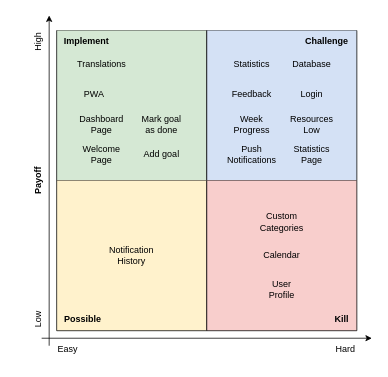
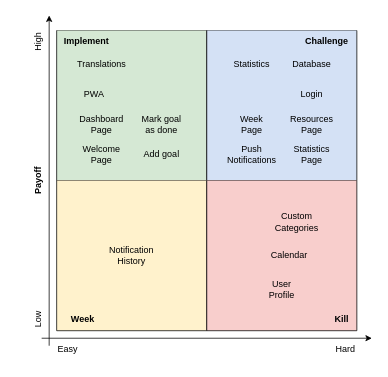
  <mxCell id="0" />
  <mxCell id="1" parent="0" />
  <mxCell id="2" value="" style="swimlane;startSize=0;swimlaneFillColor=#D5E8D4;" vertex="1" parent="1"><mxGeometry x="75" y="40" width="200" height="200" as="geometry"><mxRectangle x="120" y="120" width="50" height="40" as="alternateBounds" /></mxGeometry></mxCell>
  <mxCell id="3" value="&lt;b&gt;Implement&lt;/b&gt;" style="text;html=1;align=center;verticalAlign=middle;whiteSpace=wrap;rounded=0;" vertex="1" parent="2"><mxGeometry width="80" height="30" as="geometry" /></mxCell>
  <mxCell id="4" value="Dashboard Page" style="text;html=1;align=center;verticalAlign=middle;whiteSpace=wrap;rounded=0;" vertex="1" parent="2"><mxGeometry x="30" y="110" width="60" height="30" as="geometry" /></mxCell>
  <mxCell id="5" value="Add goal" style="text;html=1;align=center;verticalAlign=middle;whiteSpace=wrap;rounded=0;" vertex="1" parent="2"><mxGeometry x="110" y="150" width="60" height="30" as="geometry" /></mxCell>
  <mxCell id="6" value="Mark goal as done" style="text;html=1;align=center;verticalAlign=middle;whiteSpace=wrap;rounded=0;" vertex="1" parent="2"><mxGeometry x="110" y="110" width="60" height="30" as="geometry" /></mxCell>
  <mxCell id="7" value="PWA" style="text;html=1;align=center;verticalAlign=middle;whiteSpace=wrap;rounded=0;" vertex="1" parent="2"><mxGeometry x="20" y="70" width="60" height="30" as="geometry" /></mxCell>
  <mxCell id="8" value="Welcome Page" style="text;html=1;align=center;verticalAlign=middle;whiteSpace=wrap;rounded=0;" vertex="1" parent="2"><mxGeometry x="30" y="150" width="60" height="30" as="geometry" /></mxCell>
  <mxCell id="9" value="Translations" style="text;html=1;align=center;verticalAlign=middle;whiteSpace=wrap;rounded=0;" vertex="1" parent="2"><mxGeometry x="30" y="30" width="60" height="30" as="geometry" /></mxCell>
  <mxCell id="10" value="" style="swimlane;startSize=0;swimlaneFillColor=#D4E1F5;" vertex="1" parent="1"><mxGeometry x="275" y="40" width="200" height="200" as="geometry"><mxRectangle x="90" y="50" width="50" height="40" as="alternateBounds" /></mxGeometry></mxCell>
  <mxCell id="11" value="Push Notifications" style="text;html=1;align=center;verticalAlign=middle;whiteSpace=wrap;rounded=0;" vertex="1" parent="10"><mxGeometry x="30" y="150" width="60" height="30" as="geometry" /></mxCell>
- <mxCell id="12" value="&lt;div&gt;Week&lt;/div&gt;Progress" style="text;html=1;align=center;verticalAlign=middle;whiteSpace=wrap;rounded=0;" vertex="1" parent="10"><mxGeometry x="30" y="110" width="60" height="30" as="geometry" /></mxCell>
+ <mxCell id="12" value="&lt;div&gt;Week&lt;/div&gt;Page" style="text;html=1;align=center;verticalAlign=middle;whiteSpace=wrap;rounded=0;" vertex="1" parent="10"><mxGeometry x="30" y="110" width="60" height="30" as="geometry" /></mxCell>
  <mxCell id="13" value="Statistics Page" style="text;html=1;align=center;verticalAlign=middle;whiteSpace=wrap;rounded=0;" vertex="1" parent="10"><mxGeometry x="110" y="150" width="60" height="30" as="geometry" /></mxCell>
- <mxCell id="14" value="Resources Low" style="text;html=1;align=center;verticalAlign=middle;whiteSpace=wrap;rounded=0;" vertex="1" parent="10"><mxGeometry x="110" y="110" width="60" height="30" as="geometry" /></mxCell>
- <mxCell id="15" value="Feedback" style="text;html=1;align=center;verticalAlign=middle;whiteSpace=wrap;rounded=0;" vertex="1" parent="10"><mxGeometry x="30" y="70" width="60" height="30" as="geometry" /></mxCell>
+ <mxCell id="14" value="Resources Page" style="text;html=1;align=center;verticalAlign=middle;whiteSpace=wrap;rounded=0;" vertex="1" parent="10"><mxGeometry x="110" y="110" width="60" height="30" as="geometry" /></mxCell>
  <mxCell id="16" value="Login" style="text;html=1;align=center;verticalAlign=middle;whiteSpace=wrap;rounded=0;" vertex="1" parent="10"><mxGeometry x="110" y="70" width="60" height="30" as="geometry" /></mxCell>
  <mxCell id="17" value="Statistics" style="text;html=1;align=center;verticalAlign=middle;whiteSpace=wrap;rounded=0;" vertex="1" parent="10"><mxGeometry x="30" y="30" width="60" height="30" as="geometry" /></mxCell>
  <mxCell id="18" value="Database" style="text;html=1;align=center;verticalAlign=middle;whiteSpace=wrap;rounded=0;" vertex="1" parent="10"><mxGeometry x="110" y="30" width="60" height="30" as="geometry" /></mxCell>
  <mxCell id="19" value="&lt;b&gt;Challenge&lt;/b&gt;" style="text;html=1;align=center;verticalAlign=middle;whiteSpace=wrap;rounded=0;" vertex="1" parent="10"><mxGeometry x="120" width="80" height="30" as="geometry" /></mxCell>
  <mxCell id="20" value="" style="swimlane;startSize=0;swimlaneFillColor=#FFF2CC;" vertex="1" parent="1"><mxGeometry x="75" y="240" width="200" height="200" as="geometry" /></mxCell>
- <mxCell id="21" value="&lt;b&gt;Possible&lt;/b&gt;" style="text;html=1;align=center;verticalAlign=middle;whiteSpace=wrap;rounded=0;" vertex="1" parent="20"><mxGeometry y="170" width="70" height="30" as="geometry" /></mxCell>
+ <mxCell id="21" value="&lt;b&gt;Week&lt;/b&gt;" style="text;html=1;align=center;verticalAlign=middle;whiteSpace=wrap;rounded=0;" vertex="1" parent="20"><mxGeometry y="170" width="70" height="30" as="geometry" /></mxCell>
  <mxCell id="22" value="Notification History" style="text;html=1;align=center;verticalAlign=middle;whiteSpace=wrap;rounded=0;" vertex="1" parent="20"><mxGeometry x="70" y="85" width="60" height="30" as="geometry" /></mxCell>
  <mxCell id="23" value="" style="swimlane;startSize=0;swimlaneFillColor=#F8CECC;" vertex="1" parent="1"><mxGeometry x="275" y="240" width="200" height="200" as="geometry" /></mxCell>
- <mxCell id="24" value="Calendar" style="text;html=1;align=center;verticalAlign=middle;whiteSpace=wrap;rounded=0;" vertex="1" parent="23"><mxGeometry x="70" y="85" width="60" height="30" as="geometry" /></mxCell>
- <mxCell id="25" value="Custom Categories" style="text;html=1;align=center;verticalAlign=middle;whiteSpace=wrap;rounded=0;" vertex="1" parent="23"><mxGeometry x="70" y="40" width="60" height="30" as="geometry" /></mxCell>
+ <mxCell id="24" value="Calendar" style="text;html=1;align=center;verticalAlign=middle;whiteSpace=wrap;rounded=0;" vertex="1" parent="23"><mxGeometry x="80" y="85" width="60" height="30" as="geometry" /></mxCell>
+ <mxCell id="25" value="Custom Categories" style="text;html=1;align=center;verticalAlign=middle;whiteSpace=wrap;rounded=0;" vertex="1" parent="23"><mxGeometry x="90" y="40" width="60" height="30" as="geometry" /></mxCell>
  <mxCell id="26" value="User Profile" style="text;html=1;align=center;verticalAlign=middle;whiteSpace=wrap;rounded=0;" vertex="1" parent="23"><mxGeometry x="70" y="130" width="60" height="30" as="geometry" /></mxCell>
  <mxCell id="27" value="&lt;b&gt;Kill&lt;/b&gt;" style="text;html=1;align=center;verticalAlign=middle;whiteSpace=wrap;rounded=0;" vertex="1" parent="23"><mxGeometry x="160" y="170" width="40" height="30" as="geometry" /></mxCell>
  <mxCell id="28" value="" style="endArrow=classic;html=1;rounded=0;" edge="1" parent="1"><mxGeometry width="50" height="50" relative="1" as="geometry"><mxPoint x="55" y="450" as="sourcePoint" /><mxPoint x="495" y="450" as="targetPoint" /></mxGeometry></mxCell>
  <mxCell id="29" value="" style="endArrow=classic;html=1;rounded=0;" edge="1" parent="1"><mxGeometry width="50" height="50" relative="1" as="geometry"><mxPoint x="65" y="460" as="sourcePoint" /><mxPoint x="65" y="20" as="targetPoint" /></mxGeometry></mxCell>
  <mxCell id="30" value="Easy" style="text;html=1;align=center;verticalAlign=middle;whiteSpace=wrap;rounded=0;" vertex="1" parent="1"><mxGeometry x="65" y="450" width="50" height="30" as="geometry" /></mxCell>
  <mxCell id="31" value="Hard" style="text;html=1;align=center;verticalAlign=middle;whiteSpace=wrap;rounded=0;" vertex="1" parent="1"><mxGeometry x="435" y="450" width="50" height="30" as="geometry" /></mxCell>
  <mxCell id="32" value="&lt;b&gt;Payoff&lt;/b&gt;" style="text;html=1;align=center;verticalAlign=middle;whiteSpace=wrap;rounded=0;rotation=-90;" vertex="1" parent="1"><mxGeometry x="20" y="225" width="60" height="30" as="geometry" /></mxCell>
  <mxCell id="33" value="High" style="text;html=1;align=center;verticalAlign=middle;whiteSpace=wrap;rounded=0;rotation=-90;" vertex="1" parent="1"><mxGeometry x="25" y="40" width="50" height="30" as="geometry" /></mxCell>
  <mxCell id="34" value="Low" style="text;html=1;align=center;verticalAlign=middle;whiteSpace=wrap;rounded=0;rotation=-90;" vertex="1" parent="1"><mxGeometry x="25" y="410" width="50" height="30" as="geometry" /></mxCell>
